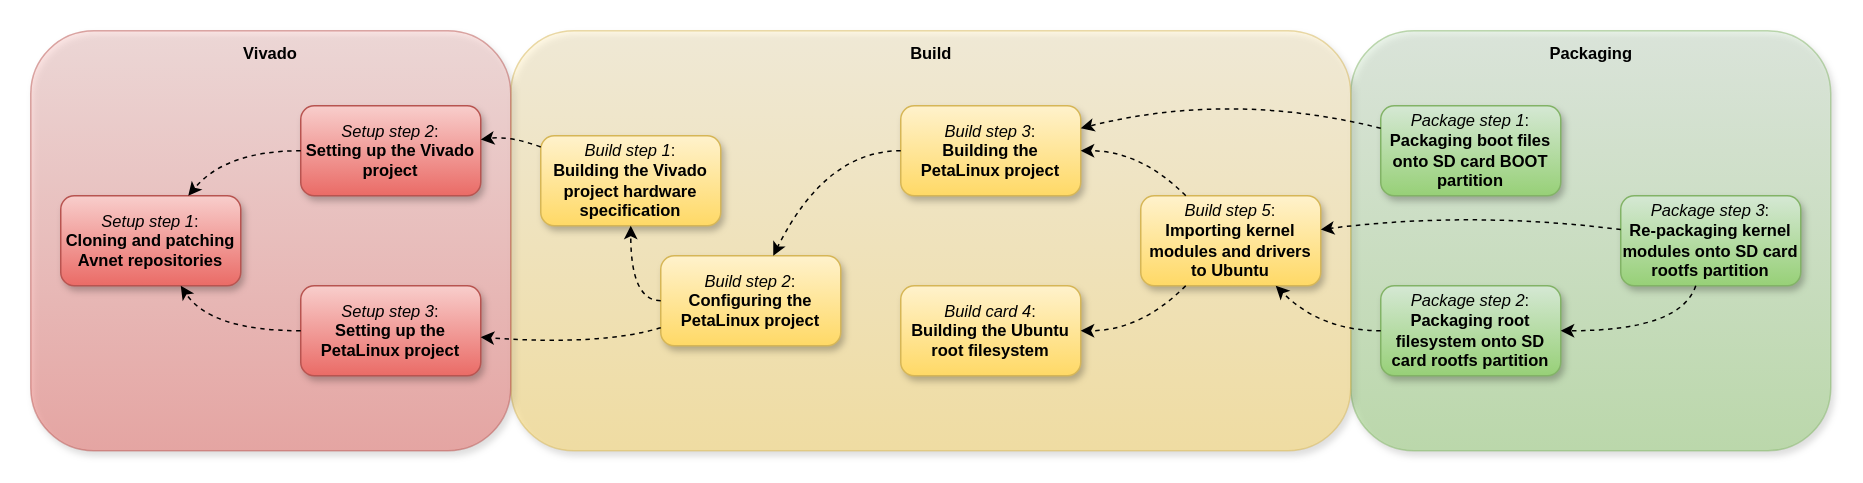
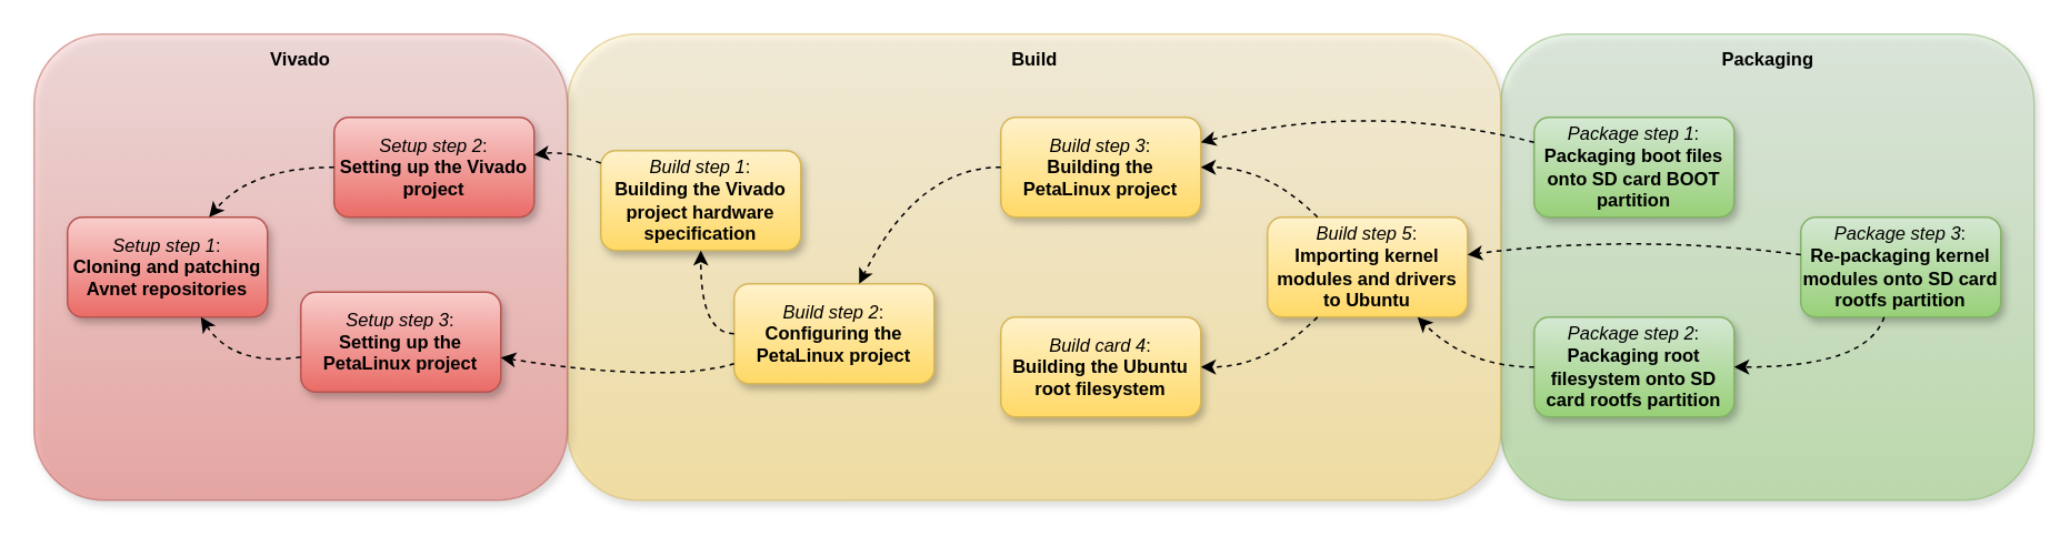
  <mxCell id="0" />
  <mxCell id="1" parent="0" />
  <mxCell id="2" value="" style="rounded=1;whiteSpace=wrap;html=1;shadow=1;fontSize=11;fillColor=#d5e8d4;gradientColor=#97d077;strokeColor=#82b366;opacity=50;" vertex="1" parent="1"><mxGeometry x="900" y="20" width="320" height="280" as="geometry" /></mxCell>
  <mxCell id="3" value="" style="rounded=1;whiteSpace=wrap;html=1;shadow=1;fontSize=11;fillColor=#fff2cc;gradientColor=#ffd966;strokeColor=#d6b656;opacity=50;" vertex="1" parent="1"><mxGeometry x="340" y="20" width="560" height="280" as="geometry" /></mxCell>
  <mxCell id="4" value="" style="rounded=1;whiteSpace=wrap;html=1;shadow=1;fontSize=11;fillColor=#f8cecc;gradientColor=#ea6b66;strokeColor=#b85450;opacity=50;" vertex="1" parent="1"><mxGeometry x="20" y="20" width="320" height="280" as="geometry" /></mxCell>
  <mxCell id="5" value="&lt;div style=&quot;font-size: 11px&quot;&gt;&lt;font style=&quot;font-size: 11px&quot;&gt;&lt;i&gt;Setup step 1&lt;/i&gt;:&lt;/font&gt;&lt;/div&gt;&lt;div style=&quot;font-size: 11px&quot;&gt;&lt;font style=&quot;font-size: 11px&quot;&gt;&lt;b&gt;Cloning and patching Avnet repositories&lt;/b&gt;&lt;br&gt;&lt;/font&gt;&lt;/div&gt;" style="rounded=1;whiteSpace=wrap;html=1;fillColor=#f8cecc;gradientColor=#ea6b66;strokeColor=#b85450;shadow=1;" vertex="1" parent="1"><mxGeometry x="40" y="130" width="120" height="60" as="geometry" /></mxCell>
  <mxCell id="6" value="&lt;div style=&quot;font-size: 11px&quot;&gt;&lt;font style=&quot;font-size: 11px&quot;&gt;&lt;i&gt;Setup step 2&lt;/i&gt;:&lt;/font&gt;&lt;/div&gt;&lt;div style=&quot;font-size: 11px&quot;&gt;&lt;font style=&quot;font-size: 11px&quot;&gt;&lt;b&gt;Setting up the Vivado project&lt;/b&gt;&lt;br&gt;&lt;/font&gt;&lt;/div&gt;" style="rounded=1;whiteSpace=wrap;html=1;fillColor=#f8cecc;gradientColor=#ea6b66;strokeColor=#b85450;shadow=1;" vertex="1" parent="1"><mxGeometry x="200" y="70" width="120" height="60" as="geometry" /></mxCell>
- <mxCell id="7" value="&lt;div style=&quot;font-size: 11px&quot;&gt;&lt;font style=&quot;font-size: 11px&quot;&gt;&lt;i&gt;Setup step 3&lt;/i&gt;:&lt;/font&gt;&lt;/div&gt;&lt;div style=&quot;font-size: 11px&quot;&gt;&lt;font style=&quot;font-size: 11px&quot;&gt;&lt;b&gt;Setting up the PetaLinux project&lt;/b&gt;&lt;br&gt;&lt;/font&gt;&lt;/div&gt;" style="rounded=1;whiteSpace=wrap;html=1;fillColor=#f8cecc;gradientColor=#ea6b66;strokeColor=#b85450;shadow=1;" vertex="1" parent="1"><mxGeometry x="200" y="190" width="120" height="60" as="geometry" /></mxCell>
+ <mxCell id="7" value="&lt;div style=&quot;font-size: 11px&quot;&gt;&lt;font style=&quot;font-size: 11px&quot;&gt;&lt;i&gt;Setup step 3&lt;/i&gt;:&lt;/font&gt;&lt;/div&gt;&lt;div style=&quot;font-size: 11px&quot;&gt;&lt;font style=&quot;font-size: 11px&quot;&gt;&lt;b&gt;Setting up the PetaLinux project&lt;/b&gt;&lt;br&gt;&lt;/font&gt;&lt;/div&gt;" style="rounded=1;whiteSpace=wrap;html=1;fillColor=#f8cecc;gradientColor=#ea6b66;strokeColor=#b85450;shadow=1;" vertex="1" parent="1"><mxGeometry x="180" y="175" width="120" height="60" as="geometry" /></mxCell>
  <mxCell id="8" value="" style="curved=1;endArrow=classic;html=1;rounded=0;fontSize=11;dashed=1;" edge="1" parent="1" source="6" target="5"><mxGeometry width="50" height="50" relative="1" as="geometry"><mxPoint x="90" y="110" as="sourcePoint" /><mxPoint x="140" y="60" as="targetPoint" /><Array as="points"><mxPoint x="150" y="100" /></Array></mxGeometry></mxCell>
  <mxCell id="9" value="" style="curved=1;endArrow=classic;html=1;rounded=0;fontSize=11;dashed=1;" edge="1" parent="1" source="7" target="5"><mxGeometry width="50" height="50" relative="1" as="geometry"><mxPoint x="90" y="110" as="sourcePoint" /><mxPoint x="140" y="60" as="targetPoint" /><Array as="points"><mxPoint x="140" y="220" /></Array></mxGeometry></mxCell>
  <mxCell id="10" value="&lt;div style=&quot;font-size: 11px&quot;&gt;&lt;font style=&quot;font-size: 11px&quot;&gt;&lt;i&gt;Build step 1&lt;/i&gt;:&lt;/font&gt;&lt;/div&gt;&lt;div style=&quot;font-size: 11px&quot;&gt;&lt;font style=&quot;font-size: 11px&quot;&gt;&lt;b&gt;Building the Vivado project hardware specification&lt;/b&gt;&lt;br&gt;&lt;/font&gt;&lt;/div&gt;" style="rounded=1;whiteSpace=wrap;html=1;fillColor=#fff2cc;gradientColor=#ffd966;strokeColor=#d6b656;shadow=1;" vertex="1" parent="1"><mxGeometry x="360" y="90" width="120" height="60" as="geometry" /></mxCell>
  <mxCell id="11" value="" style="curved=1;endArrow=classic;html=1;rounded=0;fontSize=11;dashed=1;" edge="1" parent="1" source="10" target="6"><mxGeometry width="50" height="50" relative="1" as="geometry"><mxPoint x="90" y="110" as="sourcePoint" /><mxPoint x="140" y="60" as="targetPoint" /><Array as="points"><mxPoint x="340" y="90" /></Array></mxGeometry></mxCell>
  <mxCell id="12" value="&lt;div style=&quot;font-size: 11px&quot;&gt;&lt;font style=&quot;font-size: 11px&quot;&gt;&lt;i&gt;Build step 2&lt;/i&gt;:&lt;/font&gt;&lt;/div&gt;&lt;div style=&quot;font-size: 11px&quot;&gt;&lt;font style=&quot;font-size: 11px&quot;&gt;&lt;b&gt;Configuring the PetaLinux project&lt;/b&gt;&lt;br&gt;&lt;/font&gt;&lt;/div&gt;" style="rounded=1;whiteSpace=wrap;html=1;fillColor=#fff2cc;gradientColor=#ffd966;strokeColor=#d6b656;shadow=1;" vertex="1" parent="1"><mxGeometry x="440" y="170" width="120" height="60" as="geometry" /></mxCell>
  <mxCell id="13" value="" style="curved=1;endArrow=classic;html=1;rounded=0;fontSize=11;dashed=1;" edge="1" parent="1" source="12" target="7"><mxGeometry width="50" height="50" relative="1" as="geometry"><mxPoint x="90" y="110" as="sourcePoint" /><mxPoint x="140" y="60" as="targetPoint" /><Array as="points"><mxPoint x="400" y="230" /></Array></mxGeometry></mxCell>
  <mxCell id="14" value="" style="curved=1;endArrow=classic;html=1;rounded=0;fontSize=11;dashed=1;" edge="1" parent="1" source="12" target="10"><mxGeometry width="50" height="50" relative="1" as="geometry"><mxPoint x="90" y="110" as="sourcePoint" /><mxPoint x="140" y="60" as="targetPoint" /><Array as="points"><mxPoint x="420" y="200" /></Array></mxGeometry></mxCell>
  <mxCell id="15" value="&lt;div style=&quot;font-size: 11px&quot;&gt;&lt;font style=&quot;font-size: 11px&quot;&gt;&lt;i&gt;Build step 3&lt;/i&gt;:&lt;/font&gt;&lt;/div&gt;&lt;div style=&quot;font-size: 11px&quot;&gt;&lt;font style=&quot;font-size: 11px&quot;&gt;&lt;b&gt;Building the PetaLinux project&lt;/b&gt;&lt;br&gt;&lt;/font&gt;&lt;/div&gt;" style="rounded=1;whiteSpace=wrap;html=1;fillColor=#fff2cc;gradientColor=#ffd966;strokeColor=#d6b656;shadow=1;" vertex="1" parent="1"><mxGeometry x="600" y="70" width="120" height="60" as="geometry" /></mxCell>
  <mxCell id="16" value="" style="curved=1;endArrow=classic;html=1;rounded=0;fontSize=11;dashed=1;" edge="1" parent="1" source="15" target="12"><mxGeometry width="50" height="50" relative="1" as="geometry"><mxPoint x="90" y="110" as="sourcePoint" /><mxPoint x="140" y="60" as="targetPoint" /><Array as="points"><mxPoint x="550" y="100" /></Array></mxGeometry></mxCell>
  <mxCell id="17" value="&lt;div style=&quot;font-size: 11px&quot;&gt;&lt;font style=&quot;font-size: 11px&quot;&gt;&lt;i&gt;Build card 4&lt;/i&gt;:&lt;/font&gt;&lt;/div&gt;&lt;div style=&quot;font-size: 11px&quot;&gt;&lt;font style=&quot;font-size: 11px&quot;&gt;&lt;b&gt;Building the Ubuntu root filesystem&lt;/b&gt;&lt;br&gt;&lt;/font&gt;&lt;/div&gt;" style="rounded=1;whiteSpace=wrap;html=1;fillColor=#fff2cc;gradientColor=#ffd966;strokeColor=#d6b656;shadow=1;" vertex="1" parent="1"><mxGeometry x="600" y="190" width="120" height="60" as="geometry" /></mxCell>
  <mxCell id="18" value="&lt;div style=&quot;font-size: 11px&quot;&gt;&lt;font style=&quot;font-size: 11px&quot;&gt;&lt;i&gt;Build step 5&lt;/i&gt;:&lt;/font&gt;&lt;/div&gt;&lt;div style=&quot;font-size: 11px&quot;&gt;&lt;font style=&quot;font-size: 11px&quot;&gt;&lt;b&gt;Importing kernel modules and drivers to Ubuntu&lt;/b&gt;&lt;br&gt;&lt;/font&gt;&lt;/div&gt;" style="rounded=1;whiteSpace=wrap;html=1;fillColor=#fff2cc;gradientColor=#ffd966;strokeColor=#d6b656;shadow=1;" vertex="1" parent="1"><mxGeometry x="760" y="130" width="120" height="60" as="geometry" /></mxCell>
  <mxCell id="19" value="" style="curved=1;endArrow=classic;html=1;rounded=0;fontSize=11;dashed=1;" edge="1" parent="1" source="18" target="15"><mxGeometry width="50" height="50" relative="1" as="geometry"><mxPoint x="90" y="110" as="sourcePoint" /><mxPoint x="140" y="60" as="targetPoint" /><Array as="points"><mxPoint x="760" y="100" /></Array></mxGeometry></mxCell>
  <mxCell id="20" value="" style="curved=1;endArrow=classic;html=1;rounded=0;fontSize=11;dashed=1;" edge="1" parent="1" source="18" target="17"><mxGeometry width="50" height="50" relative="1" as="geometry"><mxPoint x="90" y="110" as="sourcePoint" /><mxPoint x="140" y="60" as="targetPoint" /><Array as="points"><mxPoint x="760" y="220" /></Array></mxGeometry></mxCell>
  <mxCell id="21" value="&lt;div style=&quot;font-size: 11px&quot;&gt;&lt;font style=&quot;font-size: 11px&quot;&gt;&lt;i&gt;Package step 1&lt;/i&gt;:&lt;/font&gt;&lt;/div&gt;&lt;div style=&quot;font-size: 11px&quot;&gt;&lt;font style=&quot;font-size: 11px&quot;&gt;&lt;b&gt;Packaging boot files onto SD card BOOT partition&lt;/b&gt;&lt;br&gt;&lt;/font&gt;&lt;/div&gt;" style="rounded=1;whiteSpace=wrap;html=1;fillColor=#d5e8d4;gradientColor=#97d077;strokeColor=#82b366;shadow=1;" vertex="1" parent="1"><mxGeometry x="920" y="70" width="120" height="60" as="geometry" /></mxCell>
  <mxCell id="22" value="" style="curved=1;endArrow=classic;html=1;rounded=0;fontSize=11;dashed=1;" edge="1" parent="1" source="21" target="15"><mxGeometry width="50" height="50" relative="1" as="geometry"><mxPoint x="90" y="110" as="sourcePoint" /><mxPoint x="140" y="60" as="targetPoint" /><Array as="points"><mxPoint x="820" y="60" /></Array></mxGeometry></mxCell>
  <mxCell id="23" value="&lt;div style=&quot;font-size: 11px&quot;&gt;&lt;font style=&quot;font-size: 11px&quot;&gt;&lt;i&gt;Package step 2&lt;/i&gt;:&lt;/font&gt;&lt;/div&gt;&lt;div style=&quot;font-size: 11px&quot;&gt;&lt;font style=&quot;font-size: 11px&quot;&gt;&lt;b&gt;Packaging root filesystem onto SD card rootfs partition&lt;/b&gt;&lt;br&gt;&lt;/font&gt;&lt;/div&gt;" style="rounded=1;whiteSpace=wrap;html=1;fillColor=#d5e8d4;gradientColor=#97d077;strokeColor=#82b366;shadow=1;" vertex="1" parent="1"><mxGeometry x="920" y="190" width="120" height="60" as="geometry" /></mxCell>
  <mxCell id="24" value="" style="curved=1;endArrow=classic;html=1;rounded=0;fontSize=11;dashed=1;" edge="1" parent="1" source="23" target="18"><mxGeometry width="50" height="50" relative="1" as="geometry"><mxPoint x="90" y="110" as="sourcePoint" /><mxPoint x="140" y="60" as="targetPoint" /><Array as="points"><mxPoint x="880" y="220" /></Array></mxGeometry></mxCell>
  <mxCell id="25" value="&lt;div style=&quot;font-size: 11px&quot;&gt;&lt;font style=&quot;font-size: 11px&quot;&gt;&lt;i&gt;Package step 3&lt;/i&gt;:&lt;/font&gt;&lt;/div&gt;&lt;div style=&quot;font-size: 11px&quot;&gt;&lt;font style=&quot;font-size: 11px&quot;&gt;&lt;b&gt;Re-packaging kernel modules onto SD card rootfs partition&lt;/b&gt;&lt;br&gt;&lt;/font&gt;&lt;/div&gt;" style="rounded=1;whiteSpace=wrap;html=1;fillColor=#d5e8d4;gradientColor=#97d077;strokeColor=#82b366;shadow=1;" vertex="1" parent="1"><mxGeometry x="1080" y="130" width="120" height="60" as="geometry" /></mxCell>
  <mxCell id="26" value="" style="curved=1;endArrow=classic;html=1;rounded=0;fontSize=11;dashed=1;" edge="1" parent="1" source="25" target="18"><mxGeometry width="50" height="50" relative="1" as="geometry"><mxPoint x="90" y="110" as="sourcePoint" /><mxPoint x="140" y="60" as="targetPoint" /><Array as="points"><mxPoint x="980" y="140" /></Array></mxGeometry></mxCell>
  <mxCell id="27" value="" style="curved=1;endArrow=classic;html=1;rounded=0;fontSize=11;dashed=1;" edge="1" parent="1" source="25" target="23"><mxGeometry width="50" height="50" relative="1" as="geometry"><mxPoint x="90" y="110" as="sourcePoint" /><mxPoint x="140" y="60" as="targetPoint" /><Array as="points"><mxPoint x="1120" y="220" /></Array></mxGeometry></mxCell>
  <mxCell id="28" value="Vivado" style="text;html=1;strokeColor=none;fillColor=none;align=center;verticalAlign=middle;whiteSpace=wrap;rounded=0;shadow=1;fontSize=11;opacity=50;fontStyle=1" vertex="1" parent="1"><mxGeometry x="150" y="20" width="60" height="30" as="geometry" /></mxCell>
  <mxCell id="29" value="Build" style="text;html=1;align=center;verticalAlign=middle;resizable=0;points=[];autosize=1;strokeColor=none;fillColor=none;fontSize=11;fontStyle=1" vertex="1" parent="1"><mxGeometry x="600" y="25" width="40" height="20" as="geometry" /></mxCell>
  <mxCell id="30" value="Packaging" style="text;html=1;align=center;verticalAlign=middle;resizable=0;points=[];autosize=1;strokeColor=none;fillColor=none;fontSize=11;fontStyle=1" vertex="1" parent="1"><mxGeometry x="1025" y="25" width="70" height="20" as="geometry" /></mxCell>
